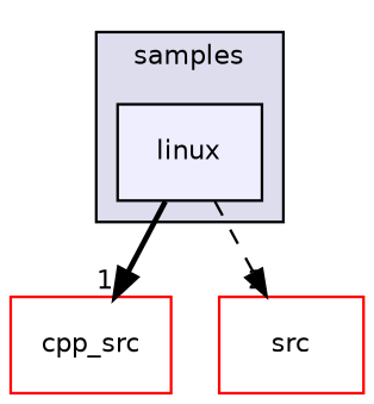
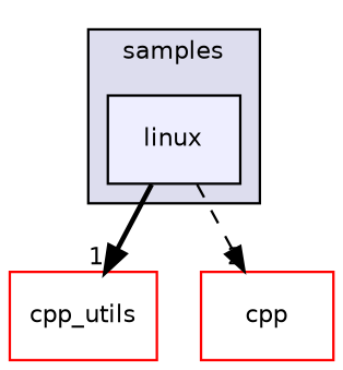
  digraph {
    compound=true
    fontname="DejaVu Sans"
    node [fillcolor=white fontname="DejaVu Sans" fontsize=10 shape=box style=filled color=red]
    edge [fontname="DejaVu Sans" labeldistance=1.5 labelfontname=Helvetica labelfontsize=10]
    n1 [fillcolor="#eeeeff" label=linux pencolor=black color=""]
-   n2 [label=cpp_src]
-   n3 [label=src]
+   n2 [label=cpp_utils]
+   n3 [label=cpp]
    subgraph cluster_1 {
      bgcolor="#ddddee"
      fontsize=10
      label=samples
      pencolor=black
      n1
    }
    n1 -> n2 [headlabel=1 style=bold]
    n1 -> n3 [headlabel=2 style=dashed]
  }
